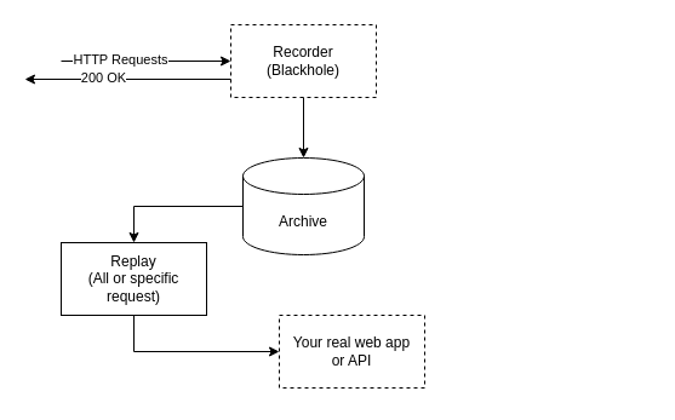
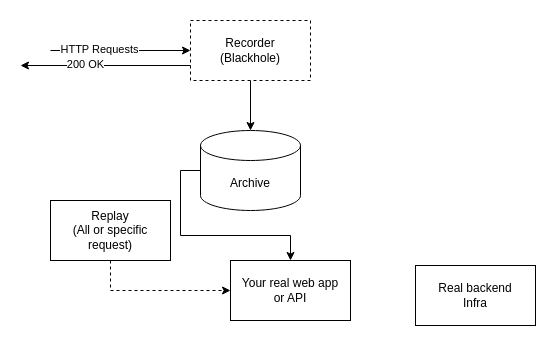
  <mxCell id="0" />
  <mxCell id="1" parent="0" />
  <mxCell id="2" value="Recorder&lt;br&gt;(Blackhole)" style="rounded=0;whiteSpace=wrap;html=1;dashed=1;" parent="1" vertex="1"><mxGeometry x="190" y="20" width="120" height="60" as="geometry" /></mxCell>
  <mxCell id="3" value="" style="endArrow=classic;html=1;entryX=0;entryY=0.5;entryDx=0;entryDy=0;" parent="1" target="2" edge="1"><mxGeometry width="50" height="50" relative="1" as="geometry"><mxPoint x="50" y="50" as="sourcePoint" /><mxPoint x="110" y="40" as="targetPoint" /></mxGeometry></mxCell>
  <mxCell id="4" value="HTTP Requests" style="edgeLabel;html=1;align=center;verticalAlign=middle;resizable=0;points=[];" parent="3" vertex="1" connectable="0"><mxGeometry x="-0.314" y="2" relative="1" as="geometry"><mxPoint as="offset" /></mxGeometry></mxCell>
- <mxCell id="5" style="edgeStyle=orthogonalEdgeStyle;rounded=0;orthogonalLoop=1;jettySize=auto;html=1;exitX=0;exitY=0.5;exitDx=0;exitDy=0;exitPerimeter=0;entryX=0.5;entryY=0;entryDx=0;entryDy=0;" edge="1" parent="1" source="6" target="13"><mxGeometry relative="1" as="geometry" /></mxCell>
+ <mxCell id="5" style="edgeStyle=orthogonalEdgeStyle;rounded=0;orthogonalLoop=1;jettySize=auto;html=1;exitX=0;exitY=0.5;exitDx=0;exitDy=0;exitPerimeter=0;" edge="1" parent="1" source="6" target="10"><mxGeometry relative="1" as="geometry" /></mxCell>
  <mxCell id="6" value="Archive" style="shape=cylinder3;whiteSpace=wrap;html=1;boundedLbl=1;backgroundOutline=1;size=15;" parent="1" vertex="1"><mxGeometry x="200" y="130" width="100" height="80" as="geometry" /></mxCell>
  <mxCell id="7" value="" style="endArrow=classic;html=1;exitX=0.5;exitY=1;exitDx=0;exitDy=0;" parent="1" source="2" target="6" edge="1"><mxGeometry width="50" height="50" relative="1" as="geometry"><mxPoint x="330" y="170" as="sourcePoint" /><mxPoint x="380" y="120" as="targetPoint" /></mxGeometry></mxCell>
  <mxCell id="8" value="" style="endArrow=classic;html=1;exitX=0;exitY=0.75;exitDx=0;exitDy=0;" parent="1" source="2" edge="1"><mxGeometry width="50" height="50" relative="1" as="geometry"><mxPoint x="330" y="170" as="sourcePoint" /><mxPoint x="20" y="65" as="targetPoint" /></mxGeometry></mxCell>
  <mxCell id="9" value="200 OK" style="edgeLabel;html=1;align=center;verticalAlign=middle;resizable=0;points=[];" parent="8" vertex="1" connectable="0"><mxGeometry x="0.247" y="-2" relative="1" as="geometry"><mxPoint as="offset" /></mxGeometry></mxCell>
- <mxCell id="10" value="Your real web app&lt;br&gt;or API" style="rounded=0;whiteSpace=wrap;html=1;dashed=1;" vertex="1" parent="1"><mxGeometry x="230" y="260" width="120" height="60" as="geometry" /></mxCell>
- <mxCell id="12" style="edgeStyle=orthogonalEdgeStyle;rounded=0;orthogonalLoop=1;jettySize=auto;html=1;exitX=0.5;exitY=1;exitDx=0;exitDy=0;" edge="1" parent="1" source="13" target="10"><mxGeometry relative="1" as="geometry" /></mxCell>
+ <mxCell id="10" value="Your real web app&lt;br&gt;or API" style="rounded=0;whiteSpace=wrap;html=1;" vertex="1" parent="1"><mxGeometry x="230" y="260" width="120" height="60" as="geometry" /></mxCell>
+ <mxCell id="11" value="Real backend&lt;br&gt;Infra" style="rounded=0;whiteSpace=wrap;html=1;" vertex="1" parent="1"><mxGeometry x="415" y="265" width="120" height="60" as="geometry" /></mxCell>
+ <mxCell id="12" style="edgeStyle=orthogonalEdgeStyle;rounded=0;orthogonalLoop=1;jettySize=auto;html=1;exitX=0.5;exitY=1;exitDx=0;exitDy=0;dashed=1;" edge="1" parent="1" source="13" target="10"><mxGeometry relative="1" as="geometry" /></mxCell>
  <mxCell id="13" value="Replay&lt;br&gt;(All or specific request)" style="rounded=0;whiteSpace=wrap;html=1;" vertex="1" parent="1"><mxGeometry x="50" y="200" width="120" height="60" as="geometry" /></mxCell>
